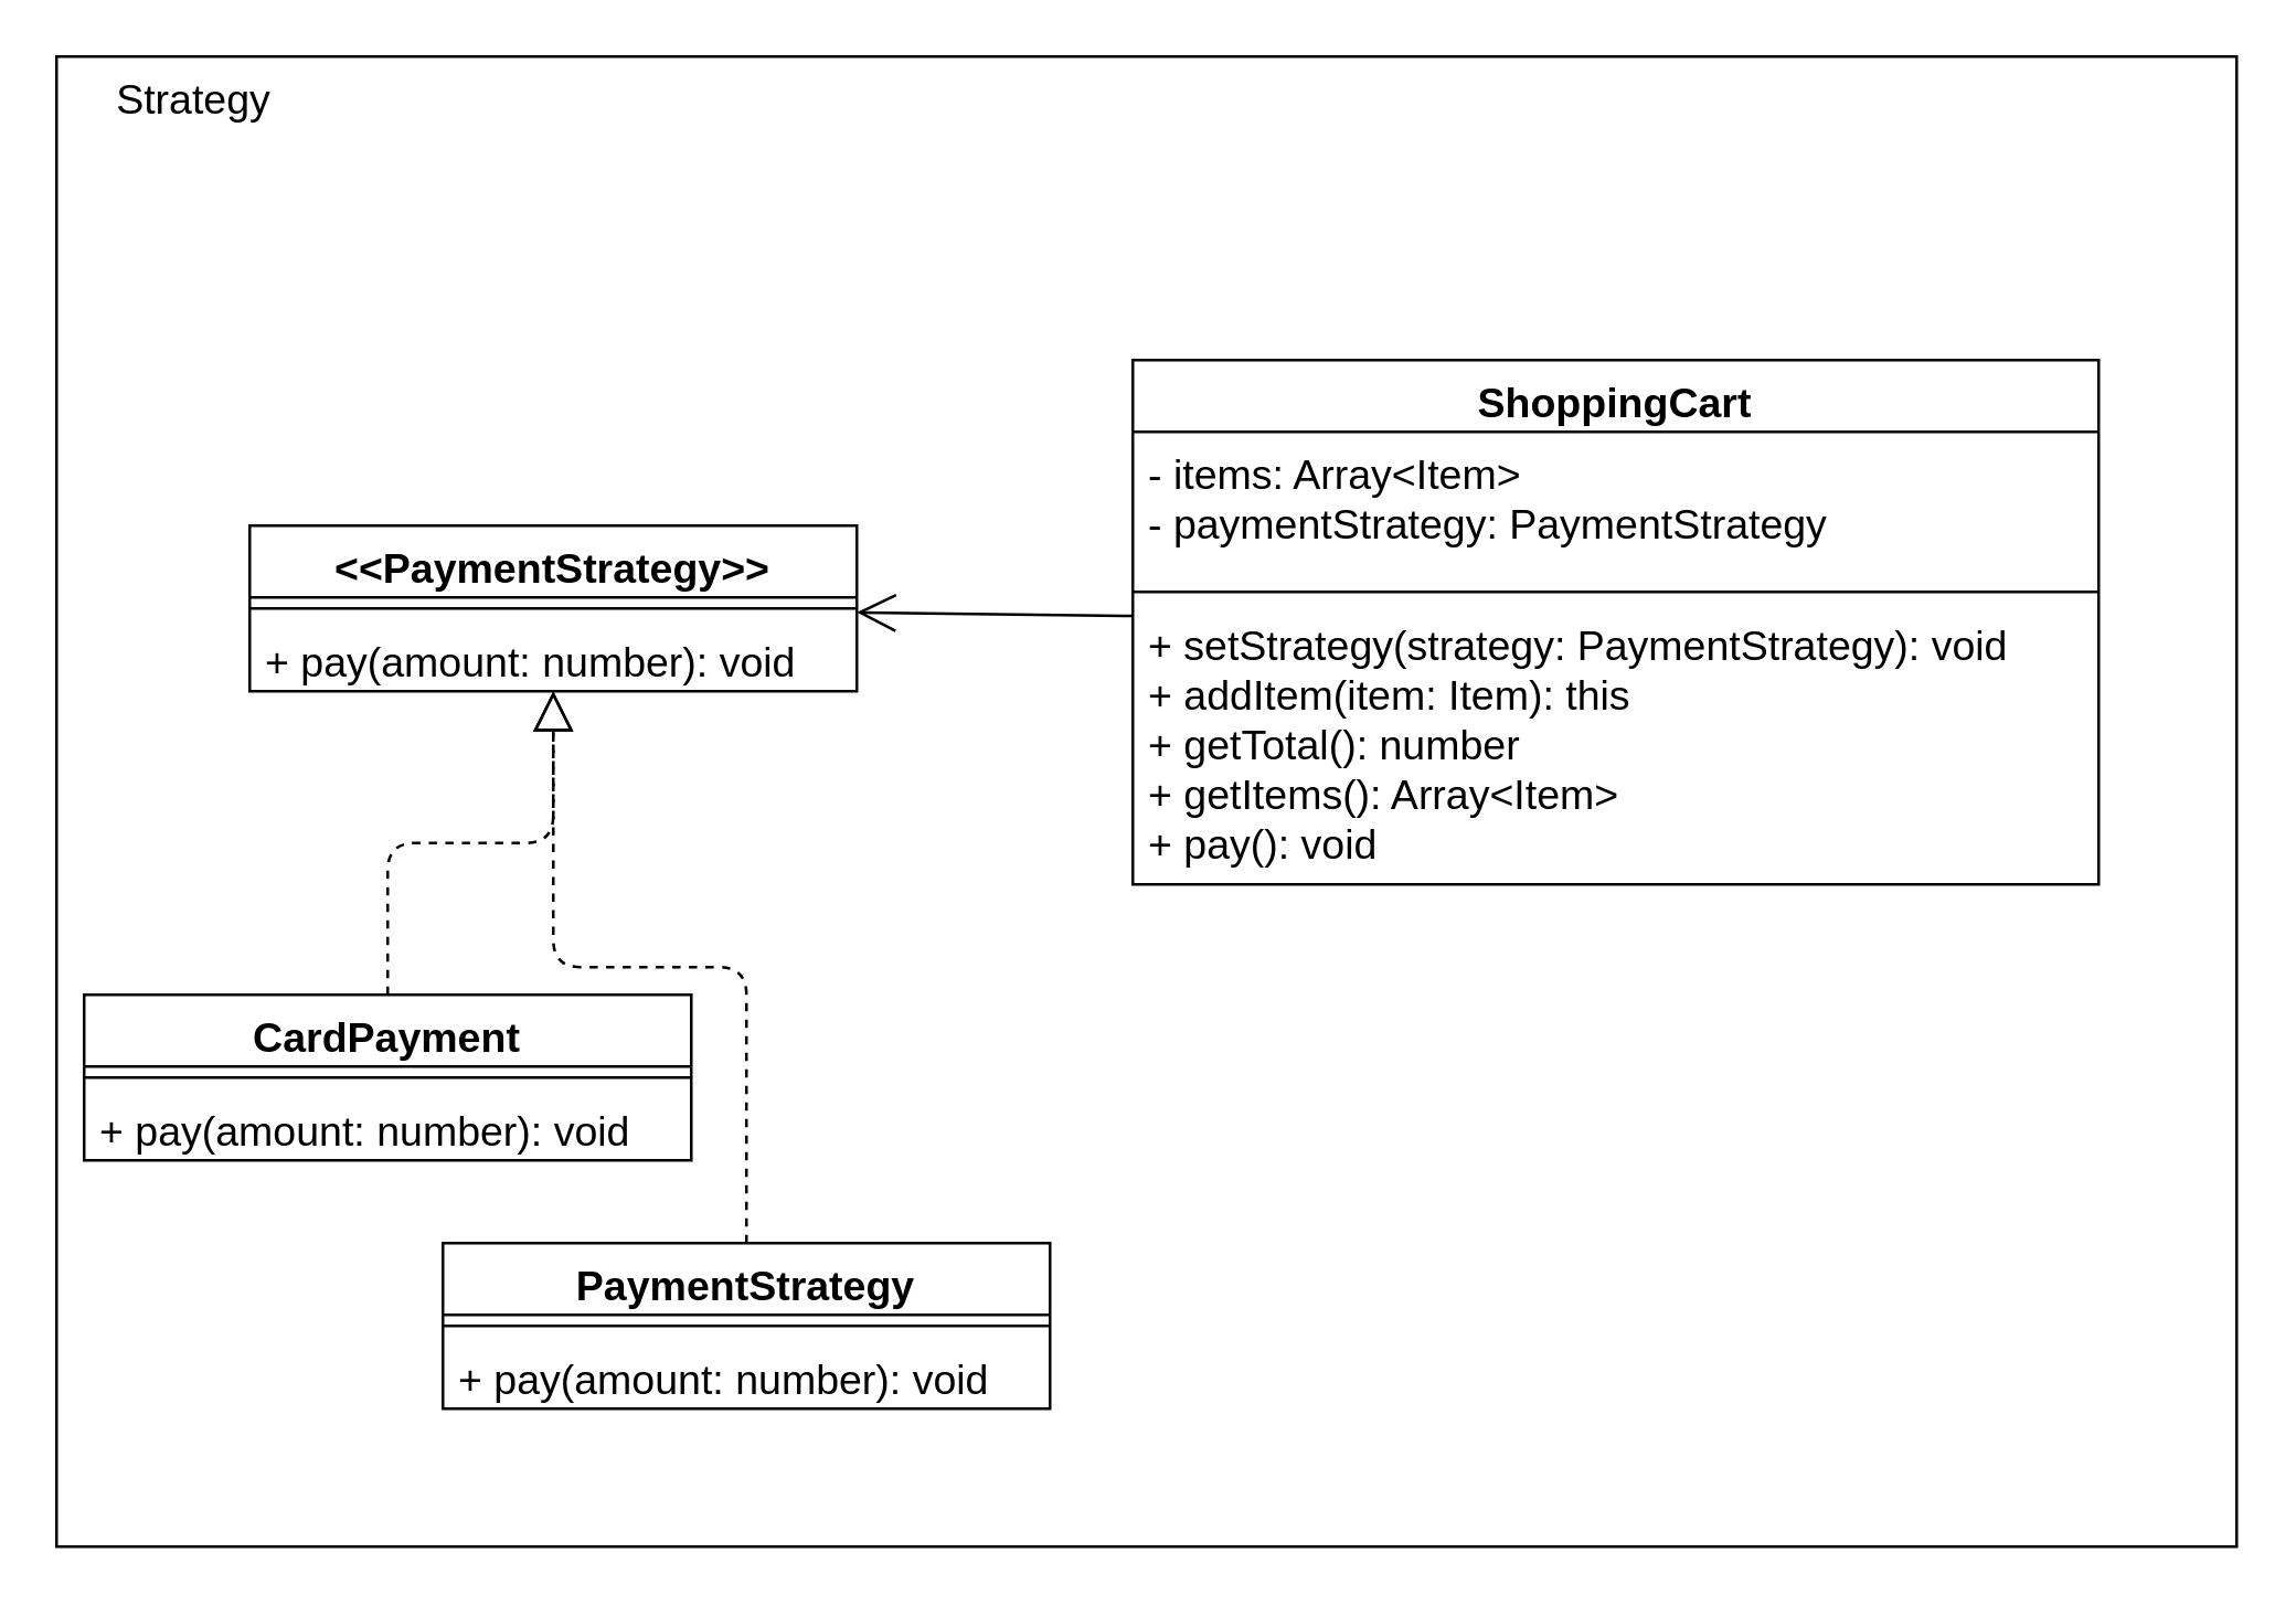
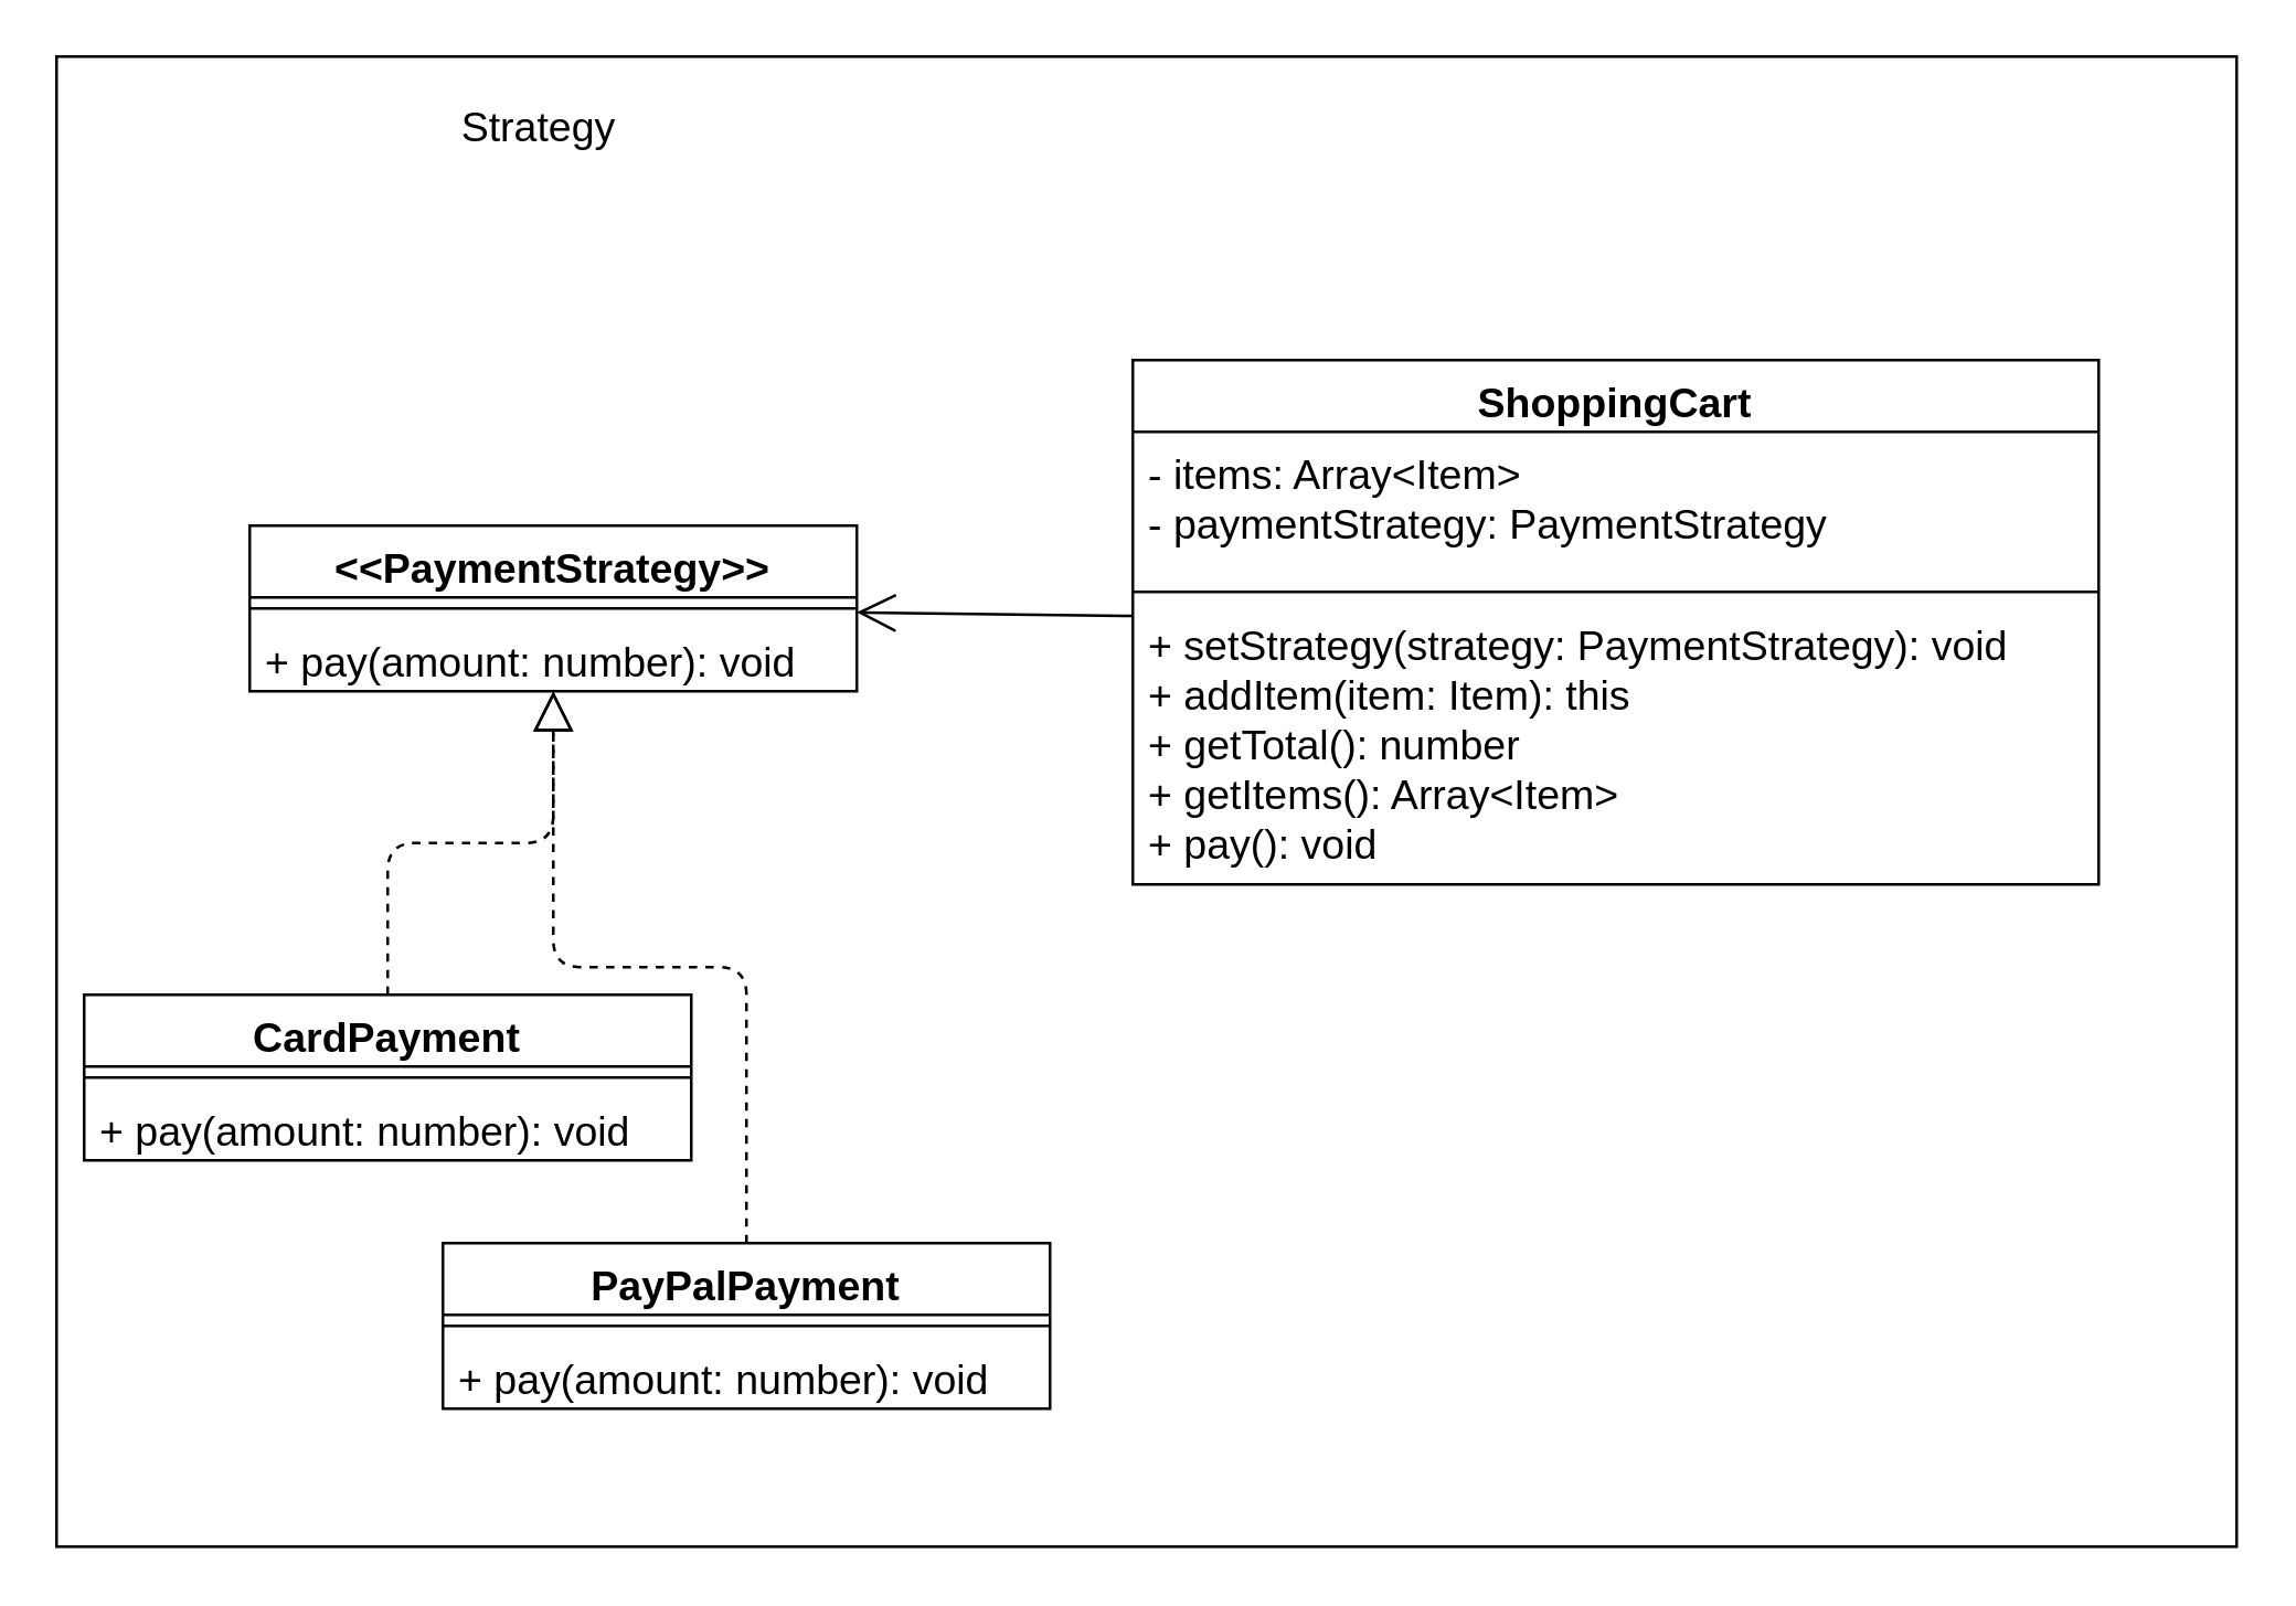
  <mxCell id="0" />
  <mxCell id="1" parent="0" />
  <mxCell id="2" value="" style="rounded=0;whiteSpace=wrap;html=1;" vertex="1" parent="1"><mxGeometry x="20" y="20" width="790" height="540" as="geometry" /></mxCell>
- <mxCell id="3" value="Strategy" style="text;html=1;strokeColor=none;fillColor=none;align=center;verticalAlign=middle;whiteSpace=wrap;rounded=0;fontSize=15;" vertex="1" parent="1"><mxGeometry x="20" y="20" width="100" height="30" as="geometry" /></mxCell>
+ <mxCell id="3" value="Strategy" style="text;html=1;strokeColor=none;fillColor=none;align=center;verticalAlign=middle;whiteSpace=wrap;rounded=0;fontSize=15;" vertex="1" parent="1"><mxGeometry x="145" y="30" width="100" height="30" as="geometry" /></mxCell>
  <mxCell id="4" value="&lt;&lt;PaymentStrategy&gt;&gt;" style="swimlane;fontStyle=1;align=center;verticalAlign=top;childLayout=stackLayout;horizontal=1;startSize=26;horizontalStack=0;resizeParent=1;resizeParentMax=0;resizeLast=0;collapsible=1;marginBottom=0;fontSize=15;" vertex="1" parent="1"><mxGeometry x="90" y="190" width="220" height="60" as="geometry" /></mxCell>
  <mxCell id="5" value="" style="line;strokeWidth=1;fillColor=none;align=left;verticalAlign=middle;spacingTop=-1;spacingLeft=3;spacingRight=3;rotatable=0;labelPosition=right;points=[];portConstraint=eastwest;strokeColor=inherit;fontSize=15;" vertex="1" parent="4"><mxGeometry y="26" width="220" height="8" as="geometry" /></mxCell>
  <mxCell id="6" value="+ pay(amount: number): void" style="text;strokeColor=none;fillColor=none;align=left;verticalAlign=top;spacingLeft=4;spacingRight=4;overflow=hidden;rotatable=0;points=[[0,0.5],[1,0.5]];portConstraint=eastwest;fontSize=15;" vertex="1" parent="4"><mxGeometry y="34" width="220" height="26" as="geometry" /></mxCell>
  <mxCell id="7" value="ShoppingCart" style="swimlane;fontStyle=1;align=center;verticalAlign=top;childLayout=stackLayout;horizontal=1;startSize=26;horizontalStack=0;resizeParent=1;resizeParentMax=0;resizeLast=0;collapsible=1;marginBottom=0;fontSize=15;" vertex="1" parent="1"><mxGeometry x="410" y="130" width="350" height="190" as="geometry" /></mxCell>
  <mxCell id="8" value="- items: Array&lt;Item&gt;&#10;- paymentStrategy: PaymentStrategy" style="text;strokeColor=none;fillColor=none;align=left;verticalAlign=top;spacingLeft=4;spacingRight=4;overflow=hidden;rotatable=0;points=[[0,0.5],[1,0.5]];portConstraint=eastwest;fontSize=15;" vertex="1" parent="7"><mxGeometry y="26" width="350" height="54" as="geometry" /></mxCell>
  <mxCell id="9" value="" style="line;strokeWidth=1;fillColor=none;align=left;verticalAlign=middle;spacingTop=-1;spacingLeft=3;spacingRight=3;rotatable=0;labelPosition=right;points=[];portConstraint=eastwest;strokeColor=inherit;fontSize=15;" vertex="1" parent="7"><mxGeometry y="80" width="350" height="8" as="geometry" /></mxCell>
  <mxCell id="10" value="+ setStrategy(strategy: PaymentStrategy): void&#10;+ addItem(item: Item): this&#10;+ getTotal(): number&#10;+ getItems(): Array&lt;Item&gt;&#10;+ pay(): void" style="text;strokeColor=none;fillColor=none;align=left;verticalAlign=top;spacingLeft=4;spacingRight=4;overflow=hidden;rotatable=0;points=[[0,0.5],[1,0.5]];portConstraint=eastwest;fontSize=15;" vertex="1" parent="7"><mxGeometry y="88" width="350" height="102" as="geometry" /></mxCell>
  <mxCell id="11" value="" style="endArrow=open;endFill=1;endSize=12;html=1;fontSize=15;" edge="1" parent="1" source="7" target="4"><mxGeometry width="160" relative="1" as="geometry"><mxPoint x="360" y="450" as="sourcePoint" /><mxPoint x="520" y="450" as="targetPoint" /></mxGeometry></mxCell>
  <mxCell id="12" value="CardPayment" style="swimlane;fontStyle=1;align=center;verticalAlign=top;childLayout=stackLayout;horizontal=1;startSize=26;horizontalStack=0;resizeParent=1;resizeParentMax=0;resizeLast=0;collapsible=1;marginBottom=0;fontSize=15;" vertex="1" parent="1"><mxGeometry x="30" y="360" width="220" height="60" as="geometry" /></mxCell>
  <mxCell id="13" value="" style="line;strokeWidth=1;fillColor=none;align=left;verticalAlign=middle;spacingTop=-1;spacingLeft=3;spacingRight=3;rotatable=0;labelPosition=right;points=[];portConstraint=eastwest;strokeColor=inherit;fontSize=15;" vertex="1" parent="12"><mxGeometry y="26" width="220" height="8" as="geometry" /></mxCell>
  <mxCell id="14" value="+ pay(amount: number): void" style="text;strokeColor=none;fillColor=none;align=left;verticalAlign=top;spacingLeft=4;spacingRight=4;overflow=hidden;rotatable=0;points=[[0,0.5],[1,0.5]];portConstraint=eastwest;fontSize=15;" vertex="1" parent="12"><mxGeometry y="34" width="220" height="26" as="geometry" /></mxCell>
- <mxCell id="15" value="PaymentStrategy" style="swimlane;fontStyle=1;align=center;verticalAlign=top;childLayout=stackLayout;horizontal=1;startSize=26;horizontalStack=0;resizeParent=1;resizeParentMax=0;resizeLast=0;collapsible=1;marginBottom=0;fontSize=15;" vertex="1" parent="1"><mxGeometry x="160" y="450" width="220" height="60" as="geometry" /></mxCell>
+ <mxCell id="15" value="PayPalPayment" style="swimlane;fontStyle=1;align=center;verticalAlign=top;childLayout=stackLayout;horizontal=1;startSize=26;horizontalStack=0;resizeParent=1;resizeParentMax=0;resizeLast=0;collapsible=1;marginBottom=0;fontSize=15;" vertex="1" parent="1"><mxGeometry x="160" y="450" width="220" height="60" as="geometry" /></mxCell>
  <mxCell id="16" value="" style="line;strokeWidth=1;fillColor=none;align=left;verticalAlign=middle;spacingTop=-1;spacingLeft=3;spacingRight=3;rotatable=0;labelPosition=right;points=[];portConstraint=eastwest;strokeColor=inherit;fontSize=15;" vertex="1" parent="15"><mxGeometry y="26" width="220" height="8" as="geometry" /></mxCell>
  <mxCell id="17" value="+ pay(amount: number): void" style="text;strokeColor=none;fillColor=none;align=left;verticalAlign=top;spacingLeft=4;spacingRight=4;overflow=hidden;rotatable=0;points=[[0,0.5],[1,0.5]];portConstraint=eastwest;fontSize=15;" vertex="1" parent="15"><mxGeometry y="34" width="220" height="26" as="geometry" /></mxCell>
  <mxCell id="18" value="" style="endArrow=block;dashed=1;endFill=0;endSize=12;html=1;fontSize=15;edgeStyle=orthogonalEdgeStyle;" edge="1" parent="1" source="12" target="4"><mxGeometry width="160" relative="1" as="geometry"><mxPoint x="360" y="450" as="sourcePoint" /><mxPoint x="520" y="450" as="targetPoint" /></mxGeometry></mxCell>
  <mxCell id="19" value="" style="endArrow=block;dashed=1;endFill=0;endSize=12;html=1;fontSize=15;edgeStyle=orthogonalEdgeStyle;" edge="1" parent="1" source="15" target="4"><mxGeometry width="160" relative="1" as="geometry"><mxPoint x="360" y="450" as="sourcePoint" /><mxPoint x="520" y="450" as="targetPoint" /></mxGeometry></mxCell>
